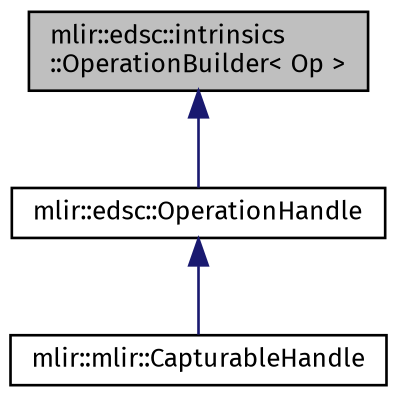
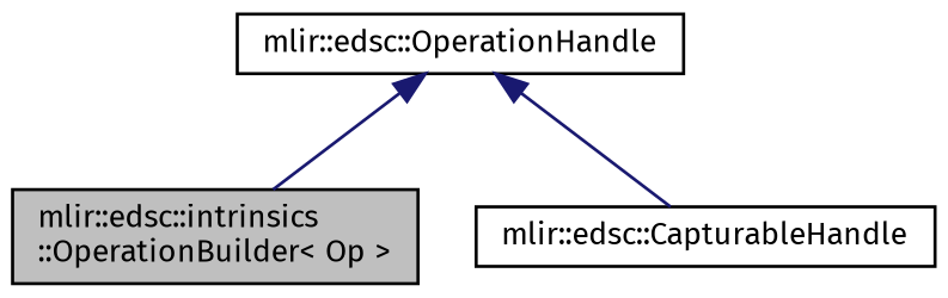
  digraph {
    fontname="Fira Sans"
    node [color=black fontname="Fira Sans" fontsize=10 shape=record]
    edge [color=midnightblue dir=back fontname="Fira Sans" fontsize=10 labelfontname=Helvetica labelfontsize=10 style=solid]
    n1 [fillcolor=grey75 fontcolor=black height=0.2 label="mlir::edsc::intrinsics\l::OperationBuilder\< Op \>" style=filled width=0.4]
    n2 [height=0.2 label="mlir::edsc::OperationHandle" width=0.4]
-   n3 [height=0.2 label="mlir::mlir::CapturableHandle" width=0.4]
-   n1 -> n2
+   n3 [height=0.2 label="mlir::edsc::CapturableHandle" width=0.4]
+   n2 -> n1
    n2 -> n3
  }
